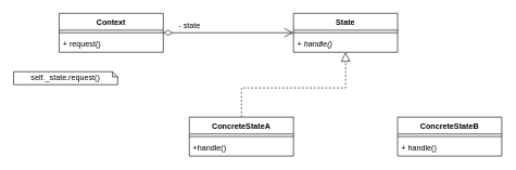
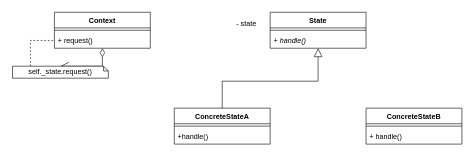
  <mxCell id="0" />
  <mxCell id="1" parent="0" />
- <mxCell id="2" style="edgeStyle=orthogonalEdgeStyle;rounded=0;orthogonalLoop=1;jettySize=auto;html=1;startSize=12;endArrow=open;endFill=0;endSize=12;startArrow=diamondThin;startFill=0;" edge="1" parent="1" source="3" target="6"><mxGeometry relative="1" as="geometry" /></mxCell>
+ <mxCell id="2" style="edgeStyle=orthogonalEdgeStyle;rounded=0;orthogonalLoop=1;jettySize=auto;html=1;startSize=12;endArrow=open;endFill=0;endSize=12;startArrow=diamondThin;startFill=0;" edge="1" parent="1" source="3" target="17"><mxGeometry relative="1" as="geometry" /></mxCell>
  <mxCell id="3" value="Context" style="swimlane;fontStyle=1;align=center;verticalAlign=top;childLayout=stackLayout;horizontal=1;startSize=26;horizontalStack=0;resizeParent=1;resizeParentMax=0;resizeLast=0;collapsible=1;marginBottom=0;" vertex="1" parent="1"><mxGeometry x="90" y="20" width="160" height="60" as="geometry" /></mxCell>
  <mxCell id="4" value="" style="line;strokeWidth=1;fillColor=none;align=left;verticalAlign=middle;spacingTop=-1;spacingLeft=3;spacingRight=3;rotatable=0;labelPosition=right;points=[];portConstraint=eastwest;" vertex="1" parent="3"><mxGeometry y="26" width="160" height="8" as="geometry" /></mxCell>
  <mxCell id="5" value="+ request()" style="text;strokeColor=none;fillColor=none;align=left;verticalAlign=top;spacingLeft=4;spacingRight=4;overflow=hidden;rotatable=0;points=[[0,0.5],[1,0.5]];portConstraint=eastwest;" vertex="1" parent="3"><mxGeometry y="34" width="160" height="26" as="geometry" /></mxCell>
  <mxCell id="6" value="State" style="swimlane;fontStyle=1;align=center;verticalAlign=top;childLayout=stackLayout;horizontal=1;startSize=26;horizontalStack=0;resizeParent=1;resizeParentMax=0;resizeLast=0;collapsible=1;marginBottom=0;" vertex="1" parent="1"><mxGeometry x="450" y="20" width="160" height="60" as="geometry" /></mxCell>
  <mxCell id="7" value="" style="line;strokeWidth=1;fillColor=none;align=left;verticalAlign=middle;spacingTop=-1;spacingLeft=3;spacingRight=3;rotatable=0;labelPosition=right;points=[];portConstraint=eastwest;" vertex="1" parent="6"><mxGeometry y="26" width="160" height="8" as="geometry" /></mxCell>
  <mxCell id="8" value="+ handle()" style="text;strokeColor=none;fillColor=none;align=left;verticalAlign=top;spacingLeft=4;spacingRight=4;overflow=hidden;rotatable=0;points=[[0,0.5],[1,0.5]];portConstraint=eastwest;fontStyle=2" vertex="1" parent="6"><mxGeometry y="34" width="160" height="26" as="geometry" /></mxCell>
- <mxCell id="9" style="edgeStyle=orthogonalEdgeStyle;rounded=0;orthogonalLoop=1;jettySize=auto;html=1;exitX=0.5;exitY=0;exitDx=0;exitDy=0;endSize=12;startSize=12;endArrow=block;endFill=0;dashed=1;" edge="1" parent="1" source="10" target="6"><mxGeometry relative="1" as="geometry" /></mxCell>
+ <mxCell id="9" style="edgeStyle=orthogonalEdgeStyle;rounded=0;orthogonalLoop=1;jettySize=auto;html=1;exitX=0.5;exitY=0;exitDx=0;exitDy=0;endSize=12;startSize=12;endArrow=block;endFill=0;" edge="1" parent="1" source="10" target="6"><mxGeometry relative="1" as="geometry" /></mxCell>
  <mxCell id="10" value="ConcreteStateA" style="swimlane;fontStyle=1;align=center;verticalAlign=top;childLayout=stackLayout;horizontal=1;startSize=26;horizontalStack=0;resizeParent=1;resizeParentMax=0;resizeLast=0;collapsible=1;marginBottom=0;" vertex="1" parent="1"><mxGeometry x="290" y="180" width="160" height="60" as="geometry" /></mxCell>
  <mxCell id="11" value="" style="line;strokeWidth=1;fillColor=none;align=left;verticalAlign=middle;spacingTop=-1;spacingLeft=3;spacingRight=3;rotatable=0;labelPosition=right;points=[];portConstraint=eastwest;" vertex="1" parent="10"><mxGeometry y="26" width="160" height="8" as="geometry" /></mxCell>
  <mxCell id="12" value="+handle()" style="text;strokeColor=none;fillColor=none;align=left;verticalAlign=top;spacingLeft=4;spacingRight=4;overflow=hidden;rotatable=0;points=[[0,0.5],[1,0.5]];portConstraint=eastwest;" vertex="1" parent="10"><mxGeometry y="34" width="160" height="26" as="geometry" /></mxCell>
  <mxCell id="13" value="ConcreteStateB" style="swimlane;fontStyle=1;align=center;verticalAlign=top;childLayout=stackLayout;horizontal=1;startSize=26;horizontalStack=0;resizeParent=1;resizeParentMax=0;resizeLast=0;collapsible=1;marginBottom=0;" vertex="1" parent="1"><mxGeometry x="610" y="180" width="160" height="60" as="geometry" /></mxCell>
  <mxCell id="14" value="" style="line;strokeWidth=1;fillColor=none;align=left;verticalAlign=middle;spacingTop=-1;spacingLeft=3;spacingRight=3;rotatable=0;labelPosition=right;points=[];portConstraint=eastwest;" vertex="1" parent="13"><mxGeometry y="26" width="160" height="8" as="geometry" /></mxCell>
  <mxCell id="15" value="+ handle()" style="text;strokeColor=none;fillColor=none;align=left;verticalAlign=top;spacingLeft=4;spacingRight=4;overflow=hidden;rotatable=0;points=[[0,0.5],[1,0.5]];portConstraint=eastwest;" vertex="1" parent="13"><mxGeometry y="34" width="160" height="26" as="geometry" /></mxCell>
+ <mxCell id="16" style="edgeStyle=orthogonalEdgeStyle;rounded=0;orthogonalLoop=1;jettySize=auto;html=1;startArrow=none;startFill=0;startSize=12;endArrow=none;endFill=0;endSize=12;dashed=1;" edge="1" parent="1" source="17" target="5"><mxGeometry relative="1" as="geometry"><Array as="points"><mxPoint x="50" y="67" /></Array></mxGeometry></mxCell>
  <mxCell id="17" value="self._state.request()" style="shape=note;whiteSpace=wrap;html=1;backgroundOutline=1;darkOpacity=0.05;size=8;" vertex="1" parent="1"><mxGeometry x="20" y="110" width="160" height="20" as="geometry" /></mxCell>
- <mxCell id="18" value="- state" style="text;html=1;align=center;verticalAlign=middle;resizable=0;points=[];autosize=1;" vertex="1" parent="1"><mxGeometry x="265" y="30" width="50" height="20" as="geometry" /></mxCell>
+ <mxCell id="18" value="- state" style="text;html=1;align=center;verticalAlign=middle;resizable=0;points=[];autosize=1;" vertex="1" parent="1"><mxGeometry x="385" y="30" width="50" height="20" as="geometry" /></mxCell>
